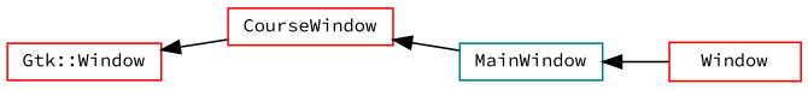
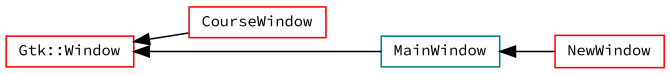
  digraph {
    fontname="Source Code Pro"
    rankdir=LR
    node [color=red fillcolor=white fontname="Source Code Pro" fontsize=10 shape=record style=filled]
    edge [color=black dir=back fontname="Source Code Pro" fontsize=10 labelfontname=Helvetica labelfontsize=10 style=solid]
    n1 [height=0.2 label="Gtk::Window" width=0.4]
    n2 [height=0.2 label=CourseWindow width=0.4]
    n3 [color=teal height=0.2 label=MainWindow width=0.4]
-   n4 [height=0.2 label=Window width=0.4]
+   n4 [height=0.2 label=NewWindow width=0.4]
    n1 -> n2
-   n2 -> n3
+   n1 -> n3
    n3 -> n4
  }
